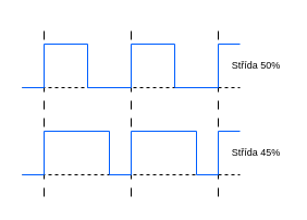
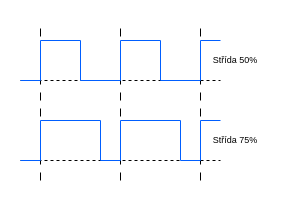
  <mxCell id="0" />
  <mxCell id="1" parent="0" />
  <mxCell id="2" value="" style="endArrow=none;html=1;rounded=0;dashed=1;dashPattern=8 8;" edge="1" parent="1"><mxGeometry width="50" height="50" relative="1" as="geometry"><mxPoint x="40" y="180" as="sourcePoint" /><mxPoint x="40" y="20" as="targetPoint" /></mxGeometry></mxCell>
  <mxCell id="3" value="" style="endArrow=none;html=1;rounded=0;dashed=1;" edge="1" parent="1"><mxGeometry width="50" height="50" relative="1" as="geometry"><mxPoint x="20" y="80" as="sourcePoint" /><mxPoint x="220" y="80" as="targetPoint" /></mxGeometry></mxCell>
  <mxCell id="4" value="" style="endArrow=none;html=1;rounded=0;dashed=1;" edge="1" parent="1"><mxGeometry width="50" height="50" relative="1" as="geometry"><mxPoint x="20" y="160" as="sourcePoint" /><mxPoint x="220" y="160" as="targetPoint" /></mxGeometry></mxCell>
  <mxCell id="5" value="" style="endArrow=none;html=1;rounded=0;strokeColor=#005EFF;" edge="1" parent="1"><mxGeometry width="50" height="50" relative="1" as="geometry"><mxPoint x="40" y="80" as="sourcePoint" /><mxPoint x="40" y="40" as="targetPoint" /></mxGeometry></mxCell>
  <mxCell id="6" value="" style="endArrow=none;html=1;rounded=0;strokeColor=#005EFF;" edge="1" parent="1"><mxGeometry width="50" height="50" relative="1" as="geometry"><mxPoint x="80" y="40" as="sourcePoint" /><mxPoint x="40" y="40" as="targetPoint" /></mxGeometry></mxCell>
  <mxCell id="7" value="" style="endArrow=none;html=1;rounded=0;strokeColor=#005EFF;" edge="1" parent="1"><mxGeometry width="50" height="50" relative="1" as="geometry"><mxPoint x="80" y="40" as="sourcePoint" /><mxPoint x="80" y="80" as="targetPoint" /></mxGeometry></mxCell>
  <mxCell id="8" value="" style="endArrow=none;html=1;rounded=0;dashed=1;dashPattern=8 8;" edge="1" parent="1"><mxGeometry width="50" height="50" relative="1" as="geometry"><mxPoint x="120" y="180" as="sourcePoint" /><mxPoint x="120" y="20" as="targetPoint" /></mxGeometry></mxCell>
  <mxCell id="9" value="" style="endArrow=none;html=1;rounded=0;dashed=1;dashPattern=8 8;" edge="1" parent="1"><mxGeometry width="50" height="50" relative="1" as="geometry"><mxPoint x="200" y="180" as="sourcePoint" /><mxPoint x="200" y="20" as="targetPoint" /></mxGeometry></mxCell>
  <mxCell id="10" value="" style="endArrow=none;html=1;rounded=0;strokeColor=#005EFF;" edge="1" parent="1"><mxGeometry width="50" height="50" relative="1" as="geometry"><mxPoint x="120" y="80" as="sourcePoint" /><mxPoint x="80" y="80" as="targetPoint" /></mxGeometry></mxCell>
  <mxCell id="11" value="" style="endArrow=none;html=1;rounded=0;strokeColor=#005EFF;" edge="1" parent="1"><mxGeometry width="50" height="50" relative="1" as="geometry"><mxPoint x="120" y="40" as="sourcePoint" /><mxPoint x="120" y="80" as="targetPoint" /></mxGeometry></mxCell>
  <mxCell id="12" value="" style="endArrow=none;html=1;rounded=0;strokeColor=#005EFF;" edge="1" parent="1"><mxGeometry width="50" height="50" relative="1" as="geometry"><mxPoint x="160" y="40" as="sourcePoint" /><mxPoint x="160" y="80" as="targetPoint" /></mxGeometry></mxCell>
  <mxCell id="13" value="" style="endArrow=none;html=1;rounded=0;strokeColor=#005EFF;" edge="1" parent="1"><mxGeometry width="50" height="50" relative="1" as="geometry"><mxPoint x="200" y="40" as="sourcePoint" /><mxPoint x="200" y="80" as="targetPoint" /></mxGeometry></mxCell>
  <mxCell id="14" value="" style="endArrow=none;html=1;rounded=0;strokeColor=#005EFF;" edge="1" parent="1"><mxGeometry width="50" height="50" relative="1" as="geometry"><mxPoint x="160" y="40" as="sourcePoint" /><mxPoint x="120" y="40" as="targetPoint" /></mxGeometry></mxCell>
  <mxCell id="15" value="" style="endArrow=none;html=1;rounded=0;strokeColor=#005EFF;" edge="1" parent="1"><mxGeometry width="50" height="50" relative="1" as="geometry"><mxPoint x="200" y="80" as="sourcePoint" /><mxPoint x="160" y="80" as="targetPoint" /></mxGeometry></mxCell>
  <mxCell id="16" value="" style="endArrow=none;html=1;rounded=0;strokeColor=#005EFF;" edge="1" parent="1"><mxGeometry width="50" height="50" relative="1" as="geometry"><mxPoint x="40" y="160" as="sourcePoint" /><mxPoint x="40" y="120" as="targetPoint" /></mxGeometry></mxCell>
  <mxCell id="17" value="" style="endArrow=none;html=1;rounded=0;strokeColor=#005EFF;" edge="1" parent="1"><mxGeometry width="50" height="50" relative="1" as="geometry"><mxPoint x="100" y="120" as="sourcePoint" /><mxPoint x="40" y="120" as="targetPoint" /></mxGeometry></mxCell>
  <mxCell id="18" value="" style="endArrow=none;html=1;rounded=0;strokeColor=#005EFF;" edge="1" parent="1"><mxGeometry width="50" height="50" relative="1" as="geometry"><mxPoint x="100" y="120" as="sourcePoint" /><mxPoint x="100" y="160" as="targetPoint" /></mxGeometry></mxCell>
  <mxCell id="19" value="" style="endArrow=none;html=1;rounded=0;strokeColor=#005EFF;" edge="1" parent="1"><mxGeometry width="50" height="50" relative="1" as="geometry"><mxPoint x="120" y="160" as="sourcePoint" /><mxPoint x="100" y="160" as="targetPoint" /></mxGeometry></mxCell>
  <mxCell id="20" value="" style="endArrow=none;html=1;rounded=0;strokeColor=#005EFF;" edge="1" parent="1"><mxGeometry width="50" height="50" relative="1" as="geometry"><mxPoint x="120" y="120" as="sourcePoint" /><mxPoint x="120" y="160" as="targetPoint" /></mxGeometry></mxCell>
  <mxCell id="21" value="" style="endArrow=none;html=1;rounded=0;strokeColor=#005EFF;" edge="1" parent="1"><mxGeometry width="50" height="50" relative="1" as="geometry"><mxPoint x="180" y="120" as="sourcePoint" /><mxPoint x="180" y="160" as="targetPoint" /></mxGeometry></mxCell>
  <mxCell id="22" value="" style="endArrow=none;html=1;rounded=0;strokeColor=#005EFF;" edge="1" parent="1"><mxGeometry width="50" height="50" relative="1" as="geometry"><mxPoint x="200" y="120" as="sourcePoint" /><mxPoint x="200" y="160" as="targetPoint" /></mxGeometry></mxCell>
  <mxCell id="23" value="" style="endArrow=none;html=1;rounded=0;strokeColor=#005EFF;" edge="1" parent="1"><mxGeometry width="50" height="50" relative="1" as="geometry"><mxPoint x="180" y="120" as="sourcePoint" /><mxPoint x="120" y="120" as="targetPoint" /></mxGeometry></mxCell>
  <mxCell id="24" value="" style="endArrow=none;html=1;rounded=0;strokeColor=#005EFF;" edge="1" parent="1"><mxGeometry width="50" height="50" relative="1" as="geometry"><mxPoint x="200" y="160" as="sourcePoint" /><mxPoint x="180" y="160" as="targetPoint" /></mxGeometry></mxCell>
  <mxCell id="25" value="" style="endArrow=none;html=1;rounded=0;strokeColor=#005EFF;" edge="1" parent="1"><mxGeometry width="50" height="50" relative="1" as="geometry"><mxPoint x="220" y="40" as="sourcePoint" /><mxPoint x="200" y="40" as="targetPoint" /></mxGeometry></mxCell>
  <mxCell id="26" value="" style="endArrow=none;html=1;rounded=0;strokeColor=#005EFF;" edge="1" parent="1"><mxGeometry width="50" height="50" relative="1" as="geometry"><mxPoint x="40" y="80" as="sourcePoint" /><mxPoint x="20" y="80" as="targetPoint" /></mxGeometry></mxCell>
  <mxCell id="27" value="" style="endArrow=none;html=1;rounded=0;strokeColor=#005EFF;" edge="1" parent="1"><mxGeometry width="50" height="50" relative="1" as="geometry"><mxPoint x="40" y="160" as="sourcePoint" /><mxPoint x="20" y="160" as="targetPoint" /></mxGeometry></mxCell>
  <mxCell id="28" value="" style="endArrow=none;html=1;rounded=0;strokeColor=#005EFF;" edge="1" parent="1"><mxGeometry width="50" height="50" relative="1" as="geometry"><mxPoint x="220" y="120" as="sourcePoint" /><mxPoint x="200" y="120" as="targetPoint" /></mxGeometry></mxCell>
- <mxCell id="29" value="Střída 45%" style="text;html=1;strokeColor=none;fillColor=none;align=center;verticalAlign=middle;whiteSpace=wrap;rounded=0;fontSize=9;" vertex="1" parent="1"><mxGeometry x="210" y="130" width="50" height="20" as="geometry" /></mxCell>
+ <mxCell id="29" value="Střída 75%" style="text;html=1;strokeColor=none;fillColor=none;align=center;verticalAlign=middle;whiteSpace=wrap;rounded=0;fontSize=9;" vertex="1" parent="1"><mxGeometry x="210" y="130" width="50" height="20" as="geometry" /></mxCell>
  <mxCell id="30" value="Střída 50%" style="text;html=1;strokeColor=none;fillColor=none;align=center;verticalAlign=middle;whiteSpace=wrap;rounded=0;fontSize=9;" vertex="1" parent="1"><mxGeometry x="210" y="50" width="50" height="20" as="geometry" /></mxCell>
